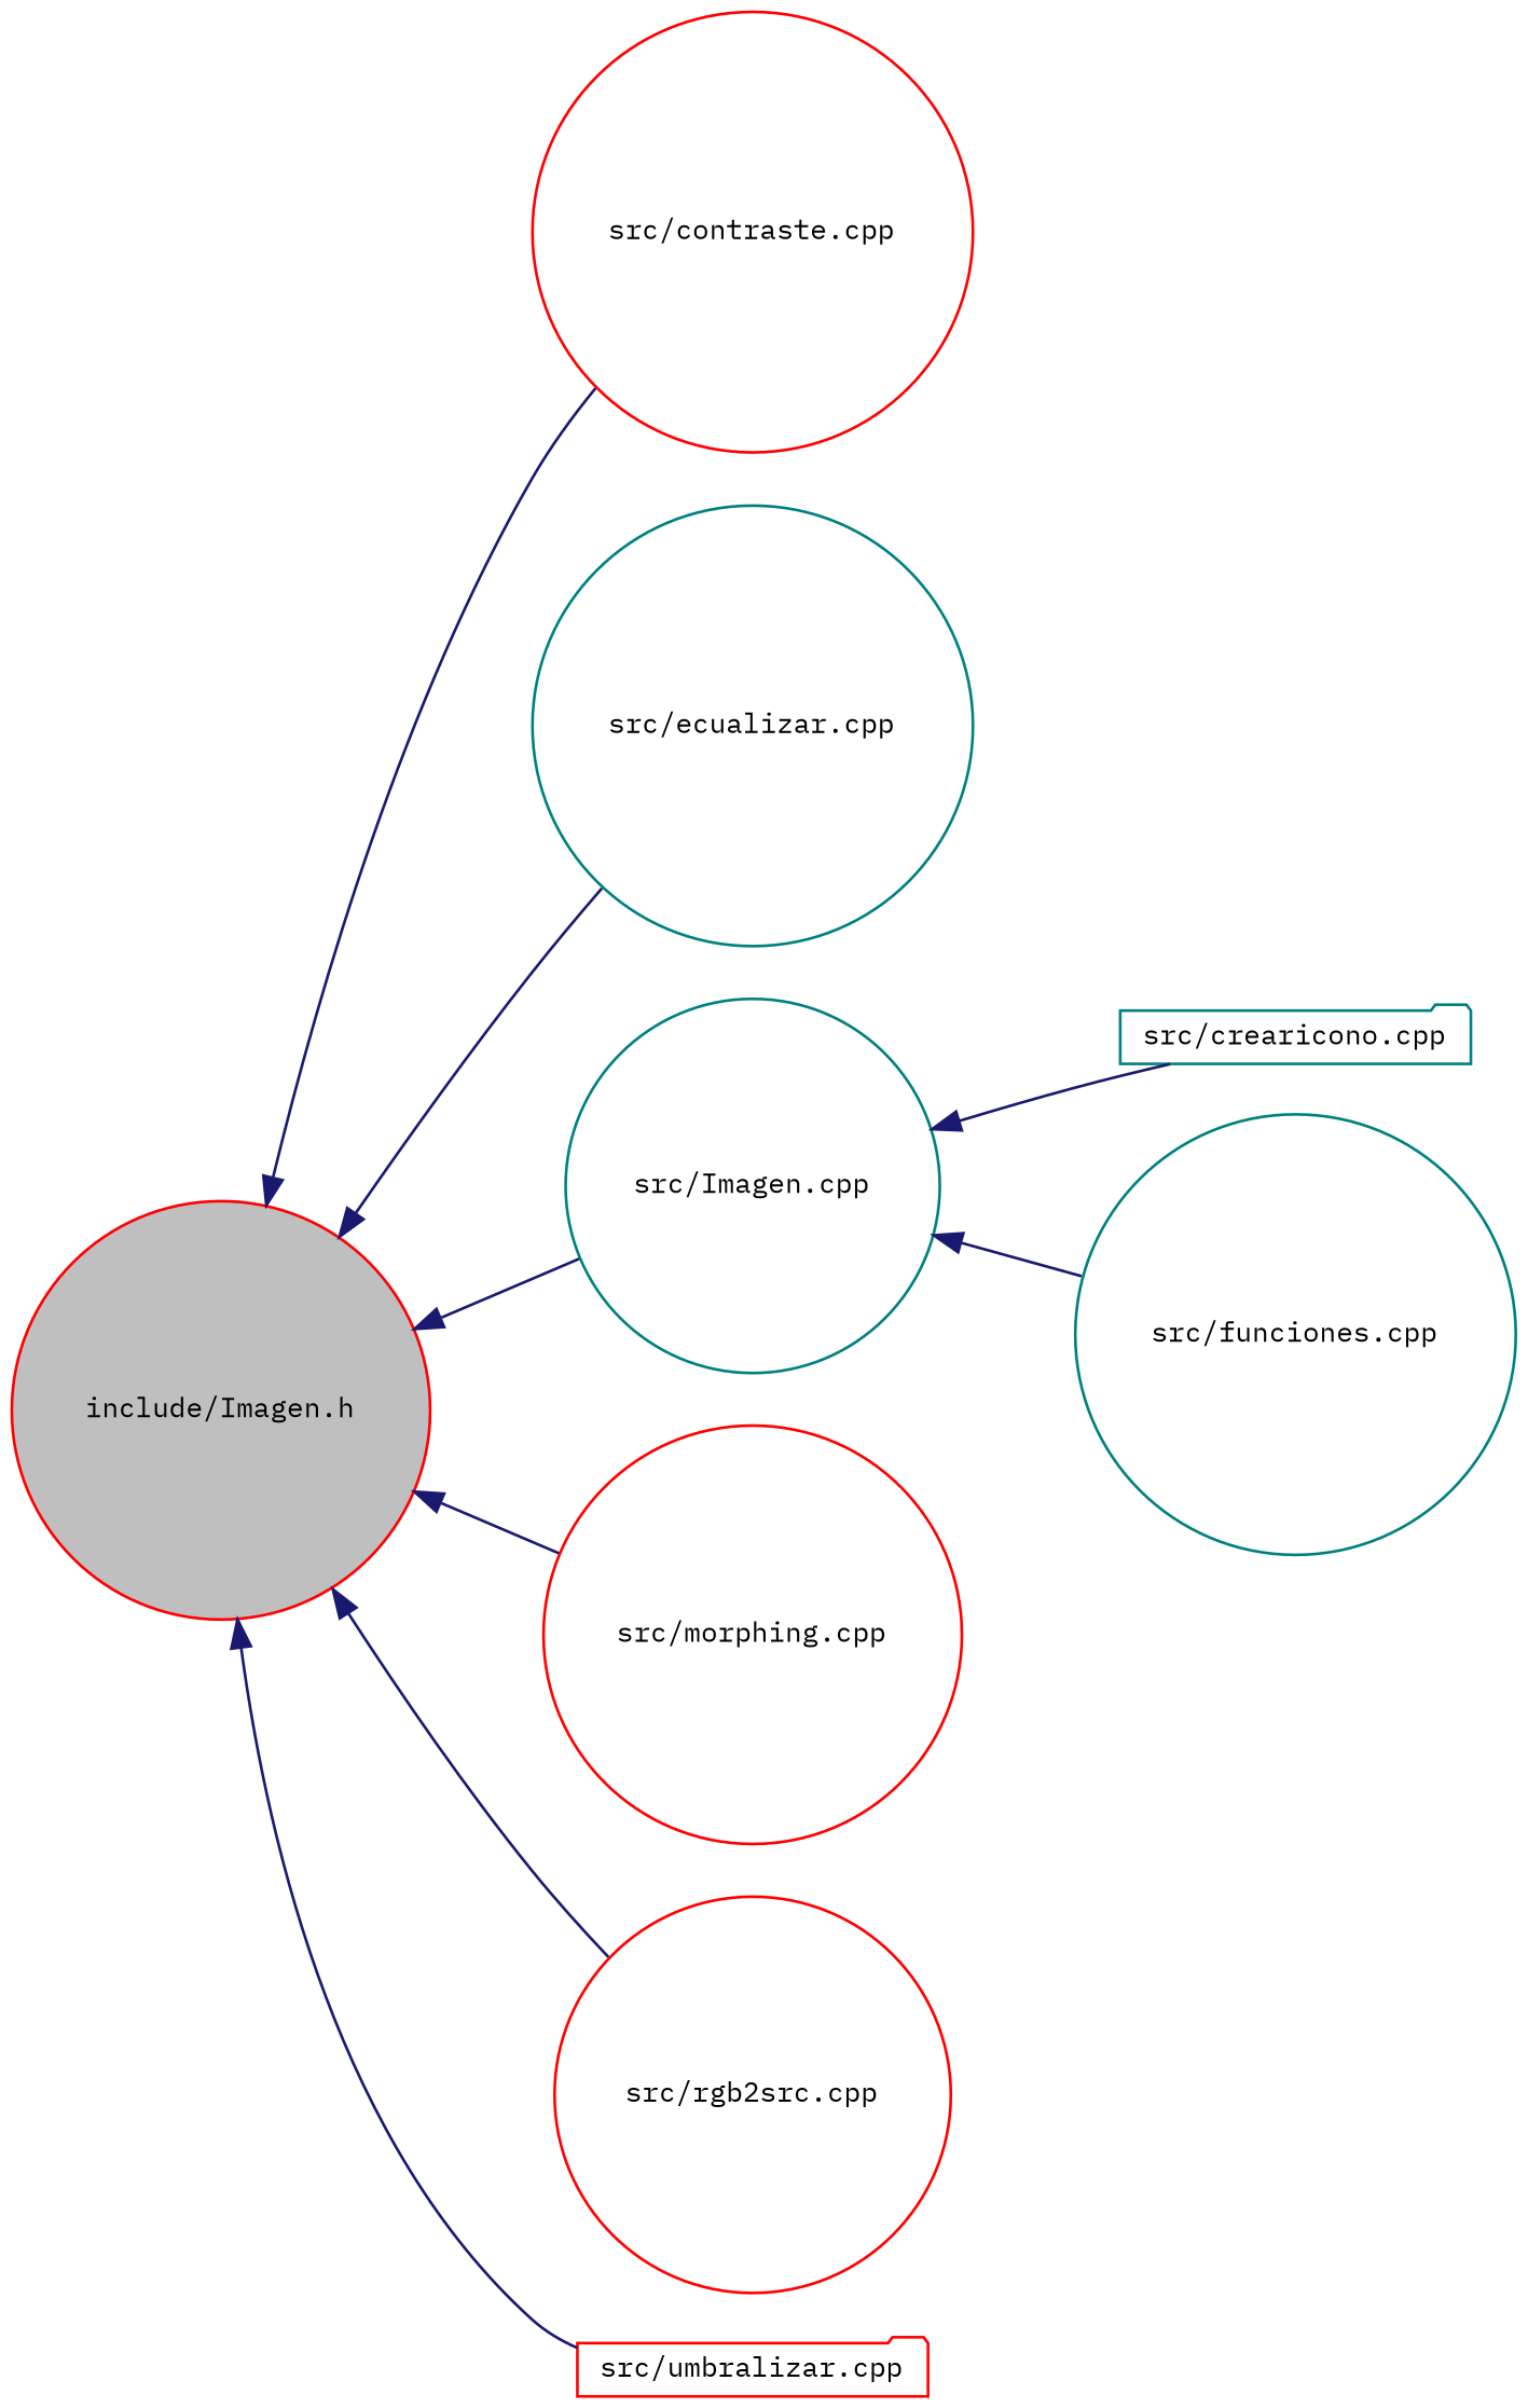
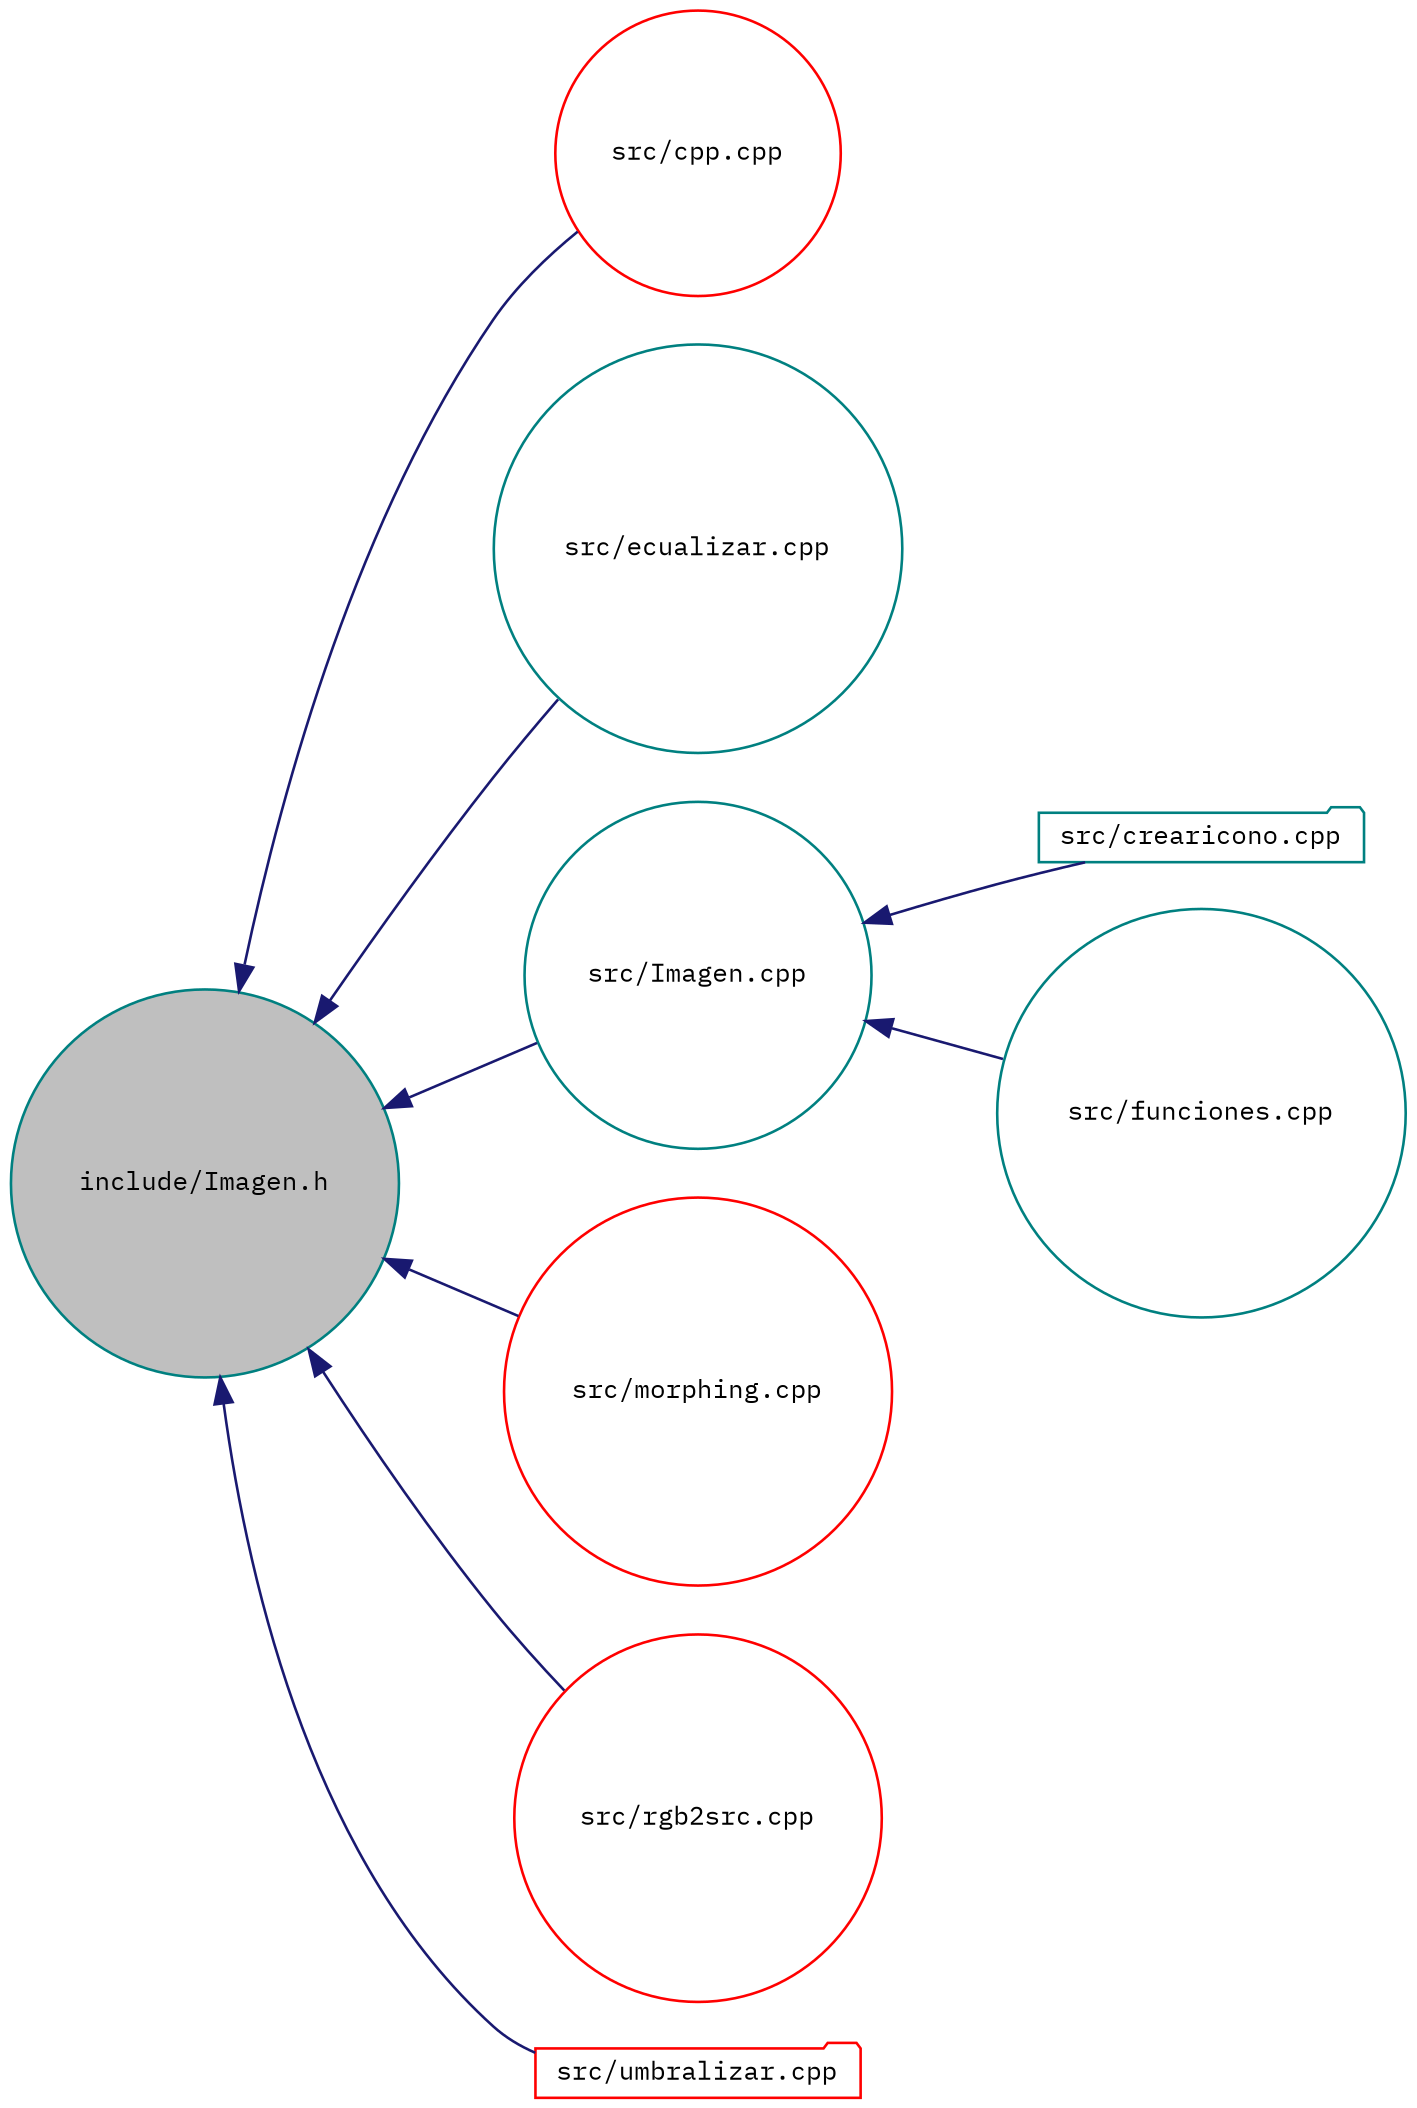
  digraph {
    fontname="IBM Plex Mono"
    rankdir=LR
    node [color=red fontname="IBM Plex Mono" fontsize=10 shape=circle]
    edge [color=midnightblue dir=back fontname="IBM Plex Mono" fontsize=10 labelfontname=FreeSans labelfontsize=10 style=solid]
-   n1 [fillcolor=grey75 fontcolor=black height=0.2 label="include/Imagen.h" style=filled width=0.4]
-   n2 [height=0.2 label="src/contraste.cpp" width=0.4]
+   n1 [color=teal fillcolor=grey75 fontcolor=black height=0.2 label="include/Imagen.h" style=filled width=0.4]
+   n2 [height=0.2 label="src/cpp.cpp" width=0.4]
    n3 [color=teal height=0.2 label="src/ecualizar.cpp" width=0.4]
    n4 [color=teal height=0.2 label="src/Imagen.cpp" width=0.4]
    n5 [height=0.2 label="src/morphing.cpp" width=0.4]
    n6 [height=0.2 label="src/rgb2src.cpp" width=0.4]
    n7 [height=0.2 label="src/umbralizar.cpp" shape=folder width=0.4]
    n8 [color=teal height=0.2 label="src/crearicono.cpp" shape=folder width=0.4]
    n9 [color=teal height=0.2 label="src/funciones.cpp" width=0.4]
    n1 -> n2
    n1 -> n3
    n1 -> n4
    n1 -> n5
    n1 -> n6
    n1 -> n7
    n4 -> n8
    n4 -> n9
  }
